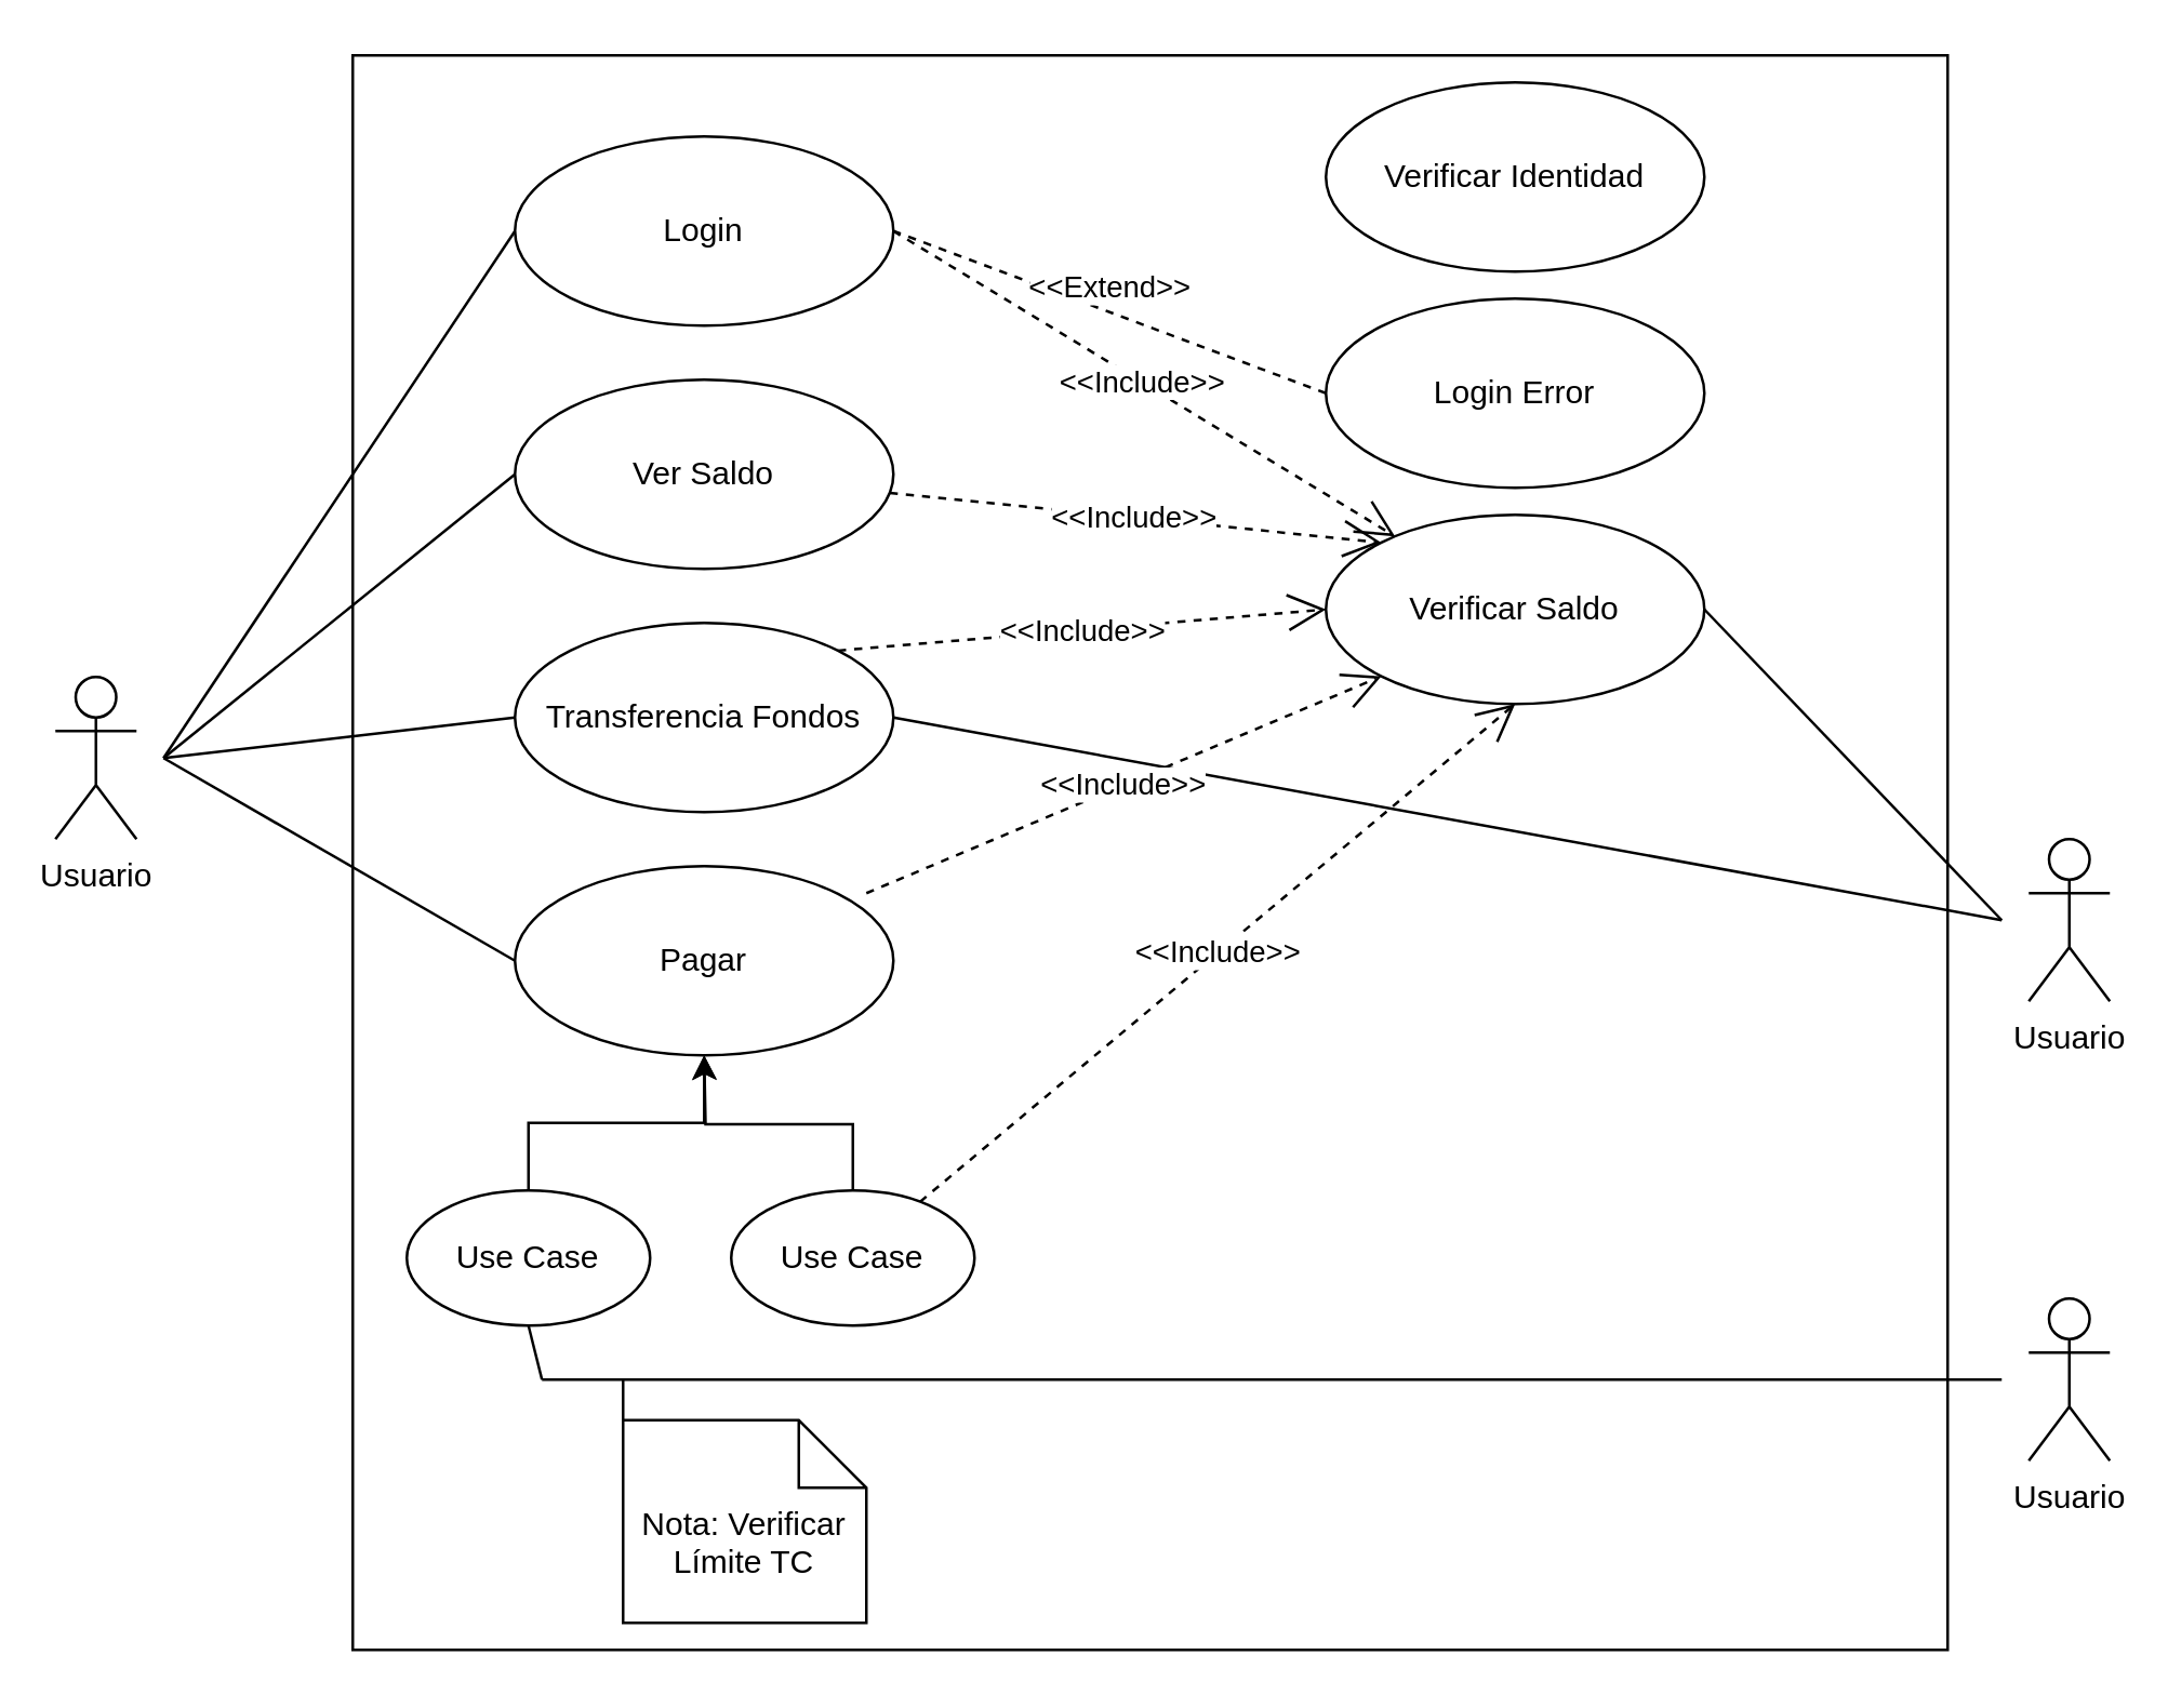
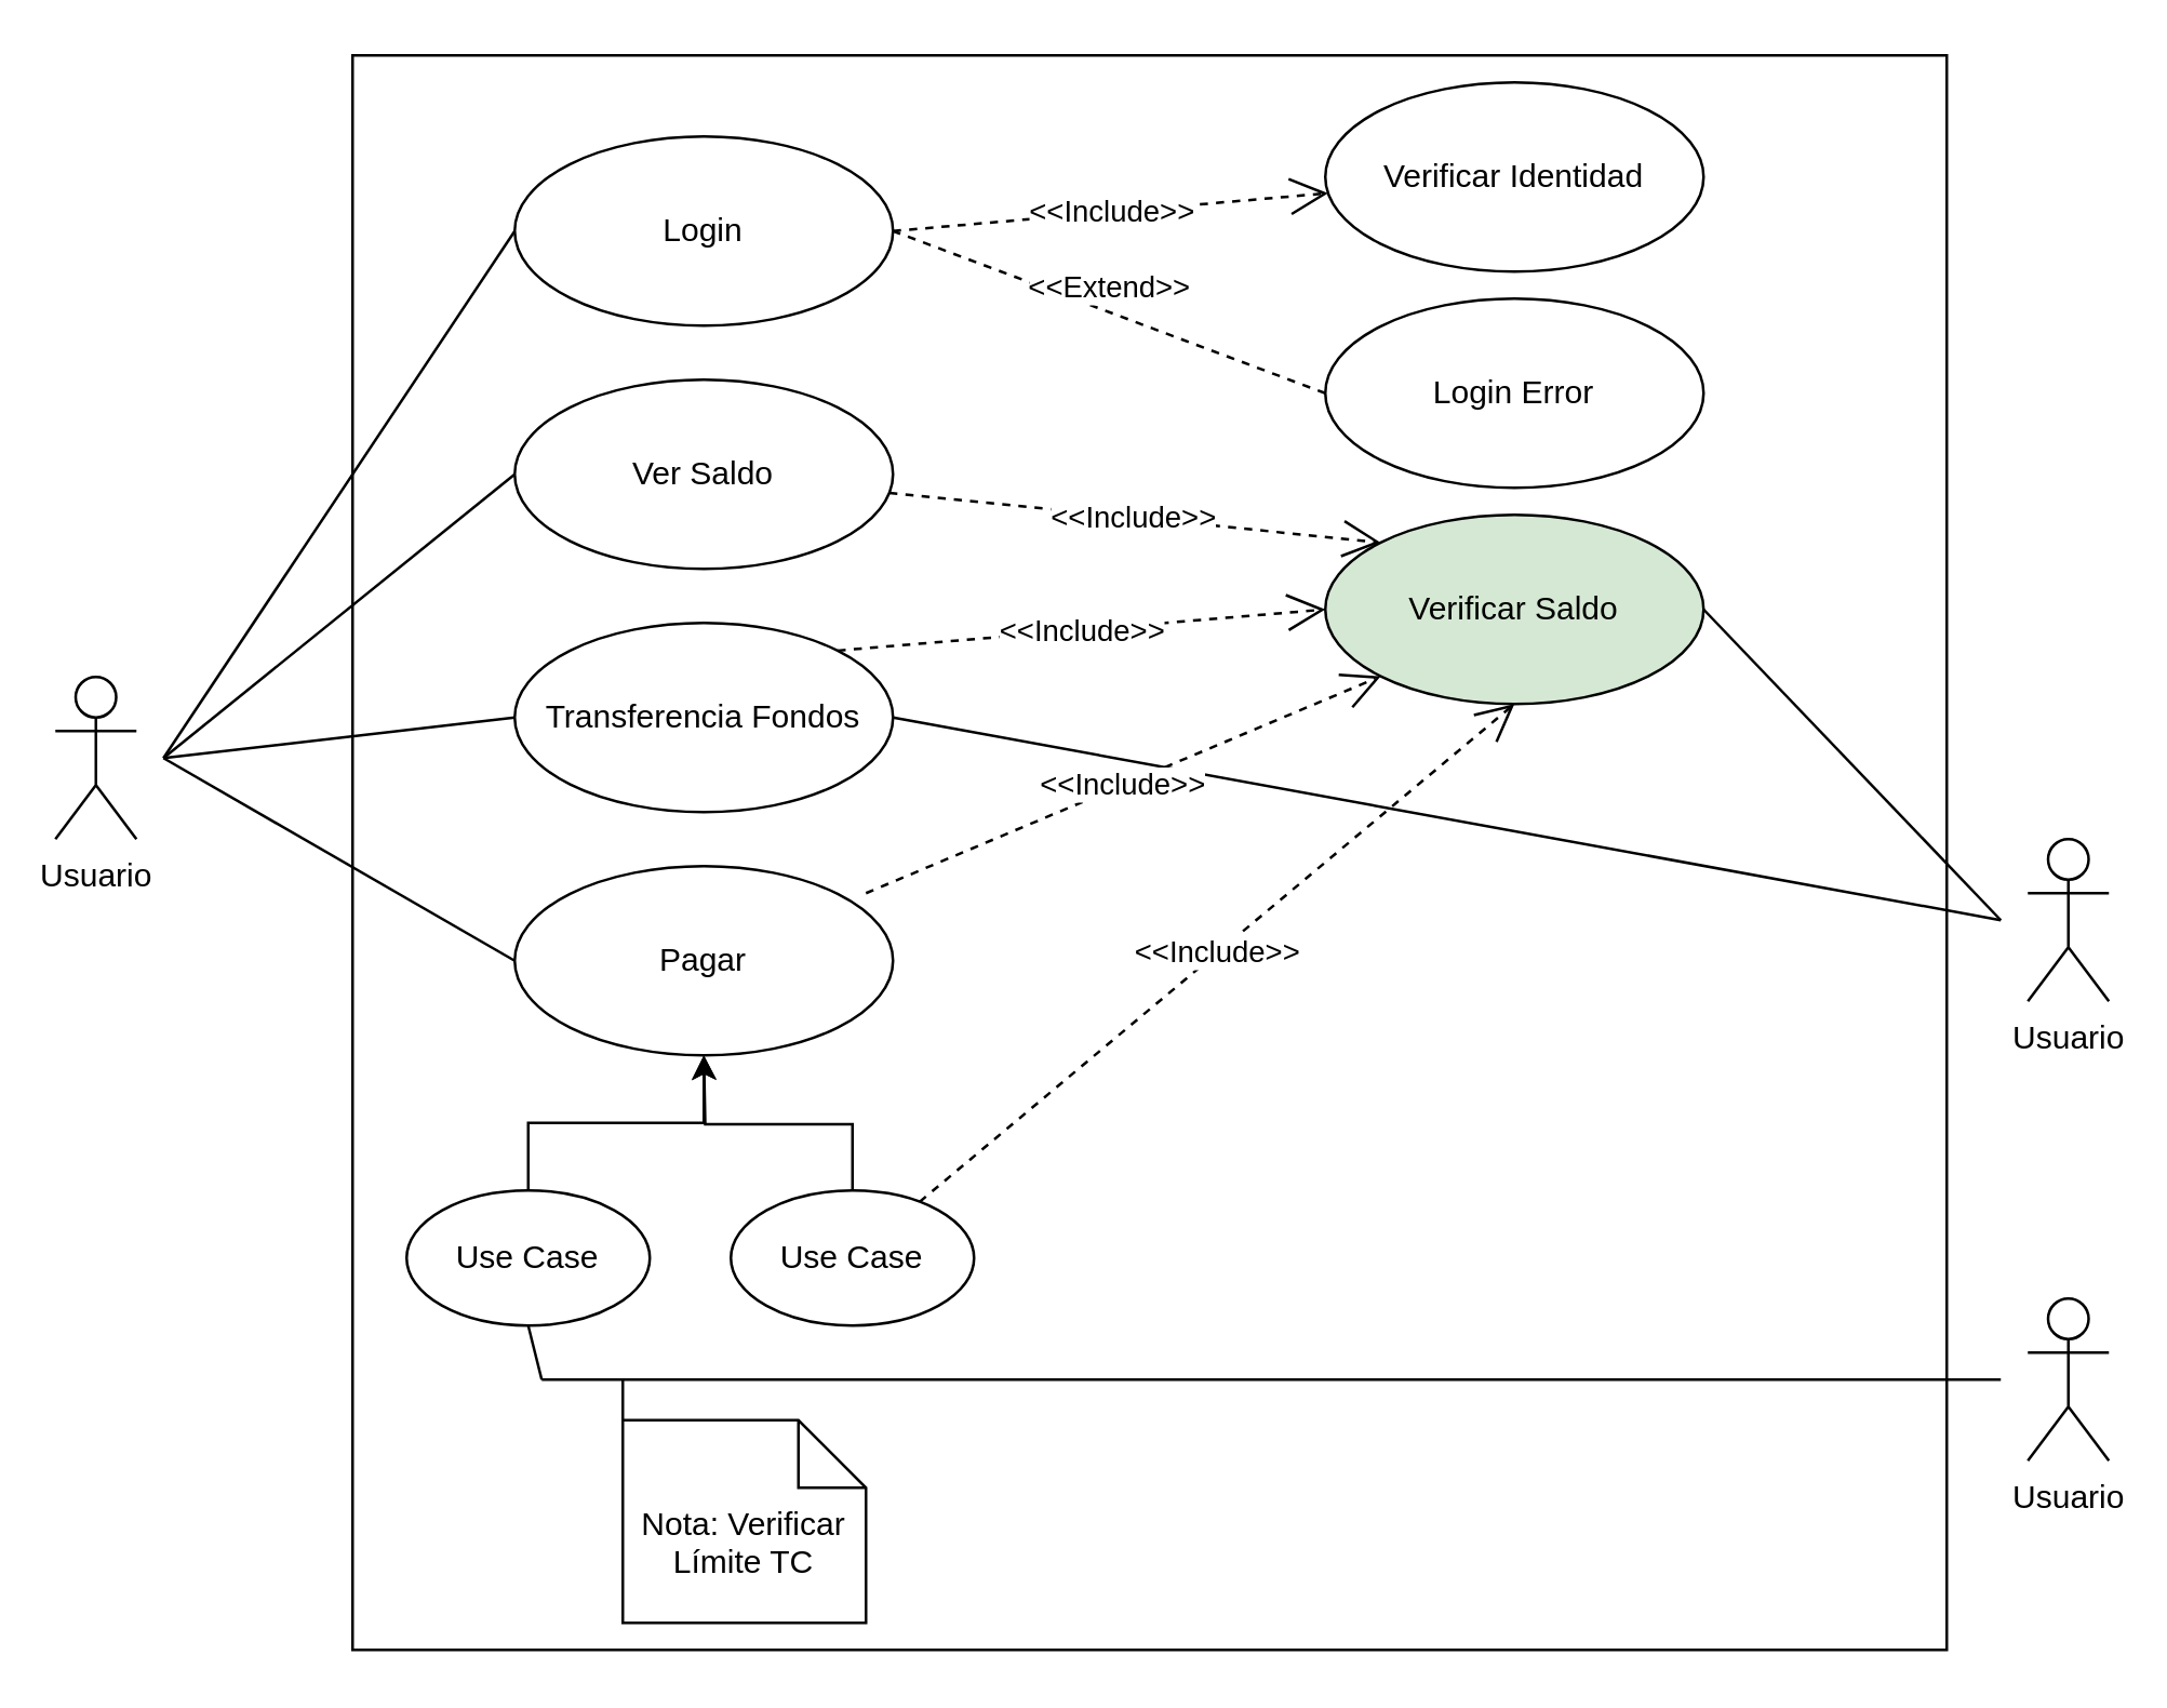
  <mxCell id="0" />
  <mxCell id="1" parent="0" />
  <mxCell id="2" value="Usuario" style="shape=umlActor;verticalLabelPosition=bottom;verticalAlign=top;html=1;outlineConnect=0;" vertex="1" parent="1"><mxGeometry x="20" y="250" width="30" height="60" as="geometry" /></mxCell>
  <mxCell id="3" value="" style="whiteSpace=wrap;html=1;aspect=fixed;" vertex="1" parent="1"><mxGeometry x="130" y="20" width="590" height="590" as="geometry" /></mxCell>
  <mxCell id="4" value="Login" style="ellipse;whiteSpace=wrap;html=1;" vertex="1" parent="1"><mxGeometry x="190" y="50" width="140" height="70" as="geometry" /></mxCell>
  <mxCell id="5" value="Ver Saldo" style="ellipse;whiteSpace=wrap;html=1;" vertex="1" parent="1"><mxGeometry x="190" y="140" width="140" height="70" as="geometry" /></mxCell>
  <mxCell id="6" value="Transferencia Fondos" style="ellipse;whiteSpace=wrap;html=1;" vertex="1" parent="1"><mxGeometry x="190" y="230" width="140" height="70" as="geometry" /></mxCell>
  <mxCell id="7" value="" style="endArrow=none;html=1;rounded=0;entryX=0;entryY=0.5;entryDx=0;entryDy=0;" edge="1" parent="1" target="4"><mxGeometry width="50" height="50" relative="1" as="geometry"><mxPoint x="60" y="280" as="sourcePoint" /><mxPoint x="110" y="230" as="targetPoint" /></mxGeometry></mxCell>
  <mxCell id="8" value="" style="endArrow=none;html=1;rounded=0;entryX=0;entryY=0.5;entryDx=0;entryDy=0;" edge="1" parent="1" target="5"><mxGeometry width="50" height="50" relative="1" as="geometry"><mxPoint x="60" y="280" as="sourcePoint" /><mxPoint x="150" y="290" as="targetPoint" /></mxGeometry></mxCell>
  <mxCell id="9" value="" style="endArrow=none;html=1;rounded=0;entryX=0;entryY=0.5;entryDx=0;entryDy=0;" edge="1" parent="1" target="6"><mxGeometry width="50" height="50" relative="1" as="geometry"><mxPoint x="60" y="280" as="sourcePoint" /><mxPoint x="150" y="280" as="targetPoint" /></mxGeometry></mxCell>
  <mxCell id="10" value="Usuario" style="shape=umlActor;verticalLabelPosition=bottom;verticalAlign=top;html=1;" vertex="1" parent="1"><mxGeometry x="750" y="310" width="30" height="60" as="geometry" /></mxCell>
  <mxCell id="11" value="Verificar Identidad" style="ellipse;whiteSpace=wrap;html=1;" vertex="1" parent="1"><mxGeometry x="490" y="30" width="140" height="70" as="geometry" /></mxCell>
  <mxCell id="12" value="Login Error" style="ellipse;whiteSpace=wrap;html=1;" vertex="1" parent="1"><mxGeometry x="490" y="110" width="140" height="70" as="geometry" /></mxCell>
- <mxCell id="13" value="Verificar Saldo" style="ellipse;whiteSpace=wrap;html=1;" vertex="1" parent="1"><mxGeometry x="490" y="190" width="140" height="70" as="geometry" /></mxCell>
+ <mxCell id="13" value="Verificar Saldo" style="ellipse;whiteSpace=wrap;html=1;fillColor=#d5e8d4;" vertex="1" parent="1"><mxGeometry x="490" y="190" width="140" height="70" as="geometry" /></mxCell>
  <mxCell id="14" value="" style="endArrow=none;html=1;rounded=0;exitX=1;exitY=0.5;exitDx=0;exitDy=0;" edge="1" parent="1" source="6"><mxGeometry width="50" height="50" relative="1" as="geometry"><mxPoint x="690" y="390" as="sourcePoint" /><mxPoint x="740" y="340" as="targetPoint" /></mxGeometry></mxCell>
  <mxCell id="15" value="" style="endArrow=none;html=1;rounded=0;entryX=1;entryY=0.5;entryDx=0;entryDy=0;" edge="1" parent="1" target="13"><mxGeometry width="50" height="50" relative="1" as="geometry"><mxPoint x="740" y="340" as="sourcePoint" /><mxPoint x="770" y="260" as="targetPoint" /></mxGeometry></mxCell>
  <mxCell id="16" value="&amp;lt;&amp;lt;Extend&amp;gt;&amp;gt;" style="html=1;verticalAlign=bottom;endArrow=none;dashed=1;endSize=8;curved=0;rounded=0;entryX=1;entryY=0.5;entryDx=0;entryDy=0;exitX=0;exitY=0.5;exitDx=0;exitDy=0;" edge="1" parent="1" source="12" target="4"><mxGeometry relative="1" as="geometry"><mxPoint x="490" y="190" as="sourcePoint" /><mxPoint x="410" y="190" as="targetPoint" /></mxGeometry></mxCell>
- <mxCell id="17" value="&amp;lt;&amp;lt;Include&amp;gt;&amp;gt;" style="endArrow=open;endSize=12;dashed=1;html=1;rounded=0;exitX=1;exitY=0.5;exitDx=0;exitDy=0;" edge="1" parent="1" source="4" target="13"><mxGeometry x="-0.003" width="160" relative="1" as="geometry"><mxPoint x="340" y="50" as="sourcePoint" /><mxPoint x="500" y="50" as="targetPoint" /><mxPoint as="offset" /></mxGeometry></mxCell>
+ <mxCell id="17" value="&amp;lt;&amp;lt;Include&amp;gt;&amp;gt;" style="endArrow=open;endSize=12;dashed=1;html=1;rounded=0;exitX=1;exitY=0.5;exitDx=0;exitDy=0;" edge="1" parent="1" source="4" target="11"><mxGeometry x="-0.003" width="160" relative="1" as="geometry"><mxPoint x="340" y="50" as="sourcePoint" /><mxPoint x="500" y="50" as="targetPoint" /><mxPoint as="offset" /></mxGeometry></mxCell>
  <mxCell id="18" value="Pagar" style="ellipse;whiteSpace=wrap;html=1;" vertex="1" parent="1"><mxGeometry x="190" y="320" width="140" height="70" as="geometry" /></mxCell>
  <mxCell id="19" value="" style="endArrow=none;html=1;rounded=0;entryX=0;entryY=0.5;entryDx=0;entryDy=0;" edge="1" parent="1" target="18"><mxGeometry width="50" height="50" relative="1" as="geometry"><mxPoint x="60" y="280" as="sourcePoint" /><mxPoint x="80" y="370" as="targetPoint" /></mxGeometry></mxCell>
  <mxCell id="20" value="&amp;lt;&amp;lt;Include&amp;gt;&amp;gt;" style="endArrow=open;endSize=12;dashed=1;html=1;rounded=0;entryX=0;entryY=0;entryDx=0;entryDy=0;" edge="1" parent="1" source="5" target="13"><mxGeometry width="160" relative="1" as="geometry"><mxPoint x="330" y="215" as="sourcePoint" /><mxPoint x="490" y="215" as="targetPoint" /></mxGeometry></mxCell>
  <mxCell id="21" value="&amp;lt;&amp;lt;Include&amp;gt;&amp;gt;" style="endArrow=open;endSize=12;dashed=1;html=1;rounded=0;entryX=0;entryY=0.5;entryDx=0;entryDy=0;exitX=1;exitY=0;exitDx=0;exitDy=0;" edge="1" parent="1" source="6" target="13"><mxGeometry width="160" relative="1" as="geometry"><mxPoint x="340" y="330" as="sourcePoint" /><mxPoint x="480" y="290" as="targetPoint" /></mxGeometry></mxCell>
  <mxCell id="22" style="edgeStyle=orthogonalEdgeStyle;rounded=0;orthogonalLoop=1;jettySize=auto;html=1;exitX=0.5;exitY=0;exitDx=0;exitDy=0;entryX=0.5;entryY=1;entryDx=0;entryDy=0;" edge="1" parent="1" source="23" target="18"><mxGeometry relative="1" as="geometry" /></mxCell>
  <mxCell id="23" value="Use Case" style="ellipse;whiteSpace=wrap;html=1;" vertex="1" parent="1"><mxGeometry x="150" y="440" width="90" height="50" as="geometry" /></mxCell>
  <mxCell id="24" style="edgeStyle=orthogonalEdgeStyle;rounded=0;orthogonalLoop=1;jettySize=auto;html=1;exitX=0.5;exitY=0;exitDx=0;exitDy=0;" edge="1" parent="1" source="25"><mxGeometry relative="1" as="geometry"><mxPoint x="260" y="390" as="targetPoint" /></mxGeometry></mxCell>
  <mxCell id="25" value="Use Case" style="ellipse;whiteSpace=wrap;html=1;" vertex="1" parent="1"><mxGeometry x="270" y="440" width="90" height="50" as="geometry" /></mxCell>
  <mxCell id="26" value="Usuario" style="shape=umlActor;verticalLabelPosition=bottom;verticalAlign=top;html=1;" vertex="1" parent="1"><mxGeometry x="750" y="480" width="30" height="60" as="geometry" /></mxCell>
  <mxCell id="27" value="&amp;lt;&amp;lt;Include&amp;gt;&amp;gt;" style="endArrow=open;endSize=12;dashed=1;html=1;rounded=0;entryX=0;entryY=1;entryDx=0;entryDy=0;" edge="1" parent="1" target="13"><mxGeometry width="160" relative="1" as="geometry"><mxPoint x="320" y="330" as="sourcePoint" /><mxPoint x="470" y="330" as="targetPoint" /></mxGeometry></mxCell>
  <mxCell id="28" value="" style="endArrow=none;html=1;rounded=0;" edge="1" parent="1"><mxGeometry width="50" height="50" relative="1" as="geometry"><mxPoint x="200" y="510" as="sourcePoint" /><mxPoint x="740" y="510" as="targetPoint" /></mxGeometry></mxCell>
  <mxCell id="29" value="" style="endArrow=none;html=1;rounded=0;entryX=0.5;entryY=1;entryDx=0;entryDy=0;" edge="1" parent="1" target="23"><mxGeometry width="50" height="50" relative="1" as="geometry"><mxPoint x="200" y="510" as="sourcePoint" /><mxPoint x="210" y="520" as="targetPoint" /></mxGeometry></mxCell>
  <mxCell id="30" value="&amp;lt;&amp;lt;Include&amp;gt;&amp;gt;" style="endArrow=open;endSize=12;dashed=1;html=1;rounded=0;entryX=0.5;entryY=1;entryDx=0;entryDy=0;" edge="1" parent="1" source="25" target="13"><mxGeometry width="160" relative="1" as="geometry"><mxPoint x="360" y="465" as="sourcePoint" /><mxPoint x="520" y="465" as="targetPoint" /></mxGeometry></mxCell>
  <mxCell id="31" value="Nota: Verificar&lt;div&gt;Límite TC&lt;/div&gt;" style="shape=note2;boundedLbl=1;whiteSpace=wrap;html=1;size=25;verticalAlign=top;align=center;" vertex="1" parent="1"><mxGeometry x="230" y="525" width="90" height="75" as="geometry" /></mxCell>
  <mxCell id="32" value="" style="endArrow=none;html=1;rounded=0;entryX=0;entryY=0;entryDx=0;entryDy=0;entryPerimeter=0;" edge="1" parent="1" target="31"><mxGeometry width="50" height="50" relative="1" as="geometry"><mxPoint x="230" y="510" as="sourcePoint" /><mxPoint x="220" y="550" as="targetPoint" /></mxGeometry></mxCell>
